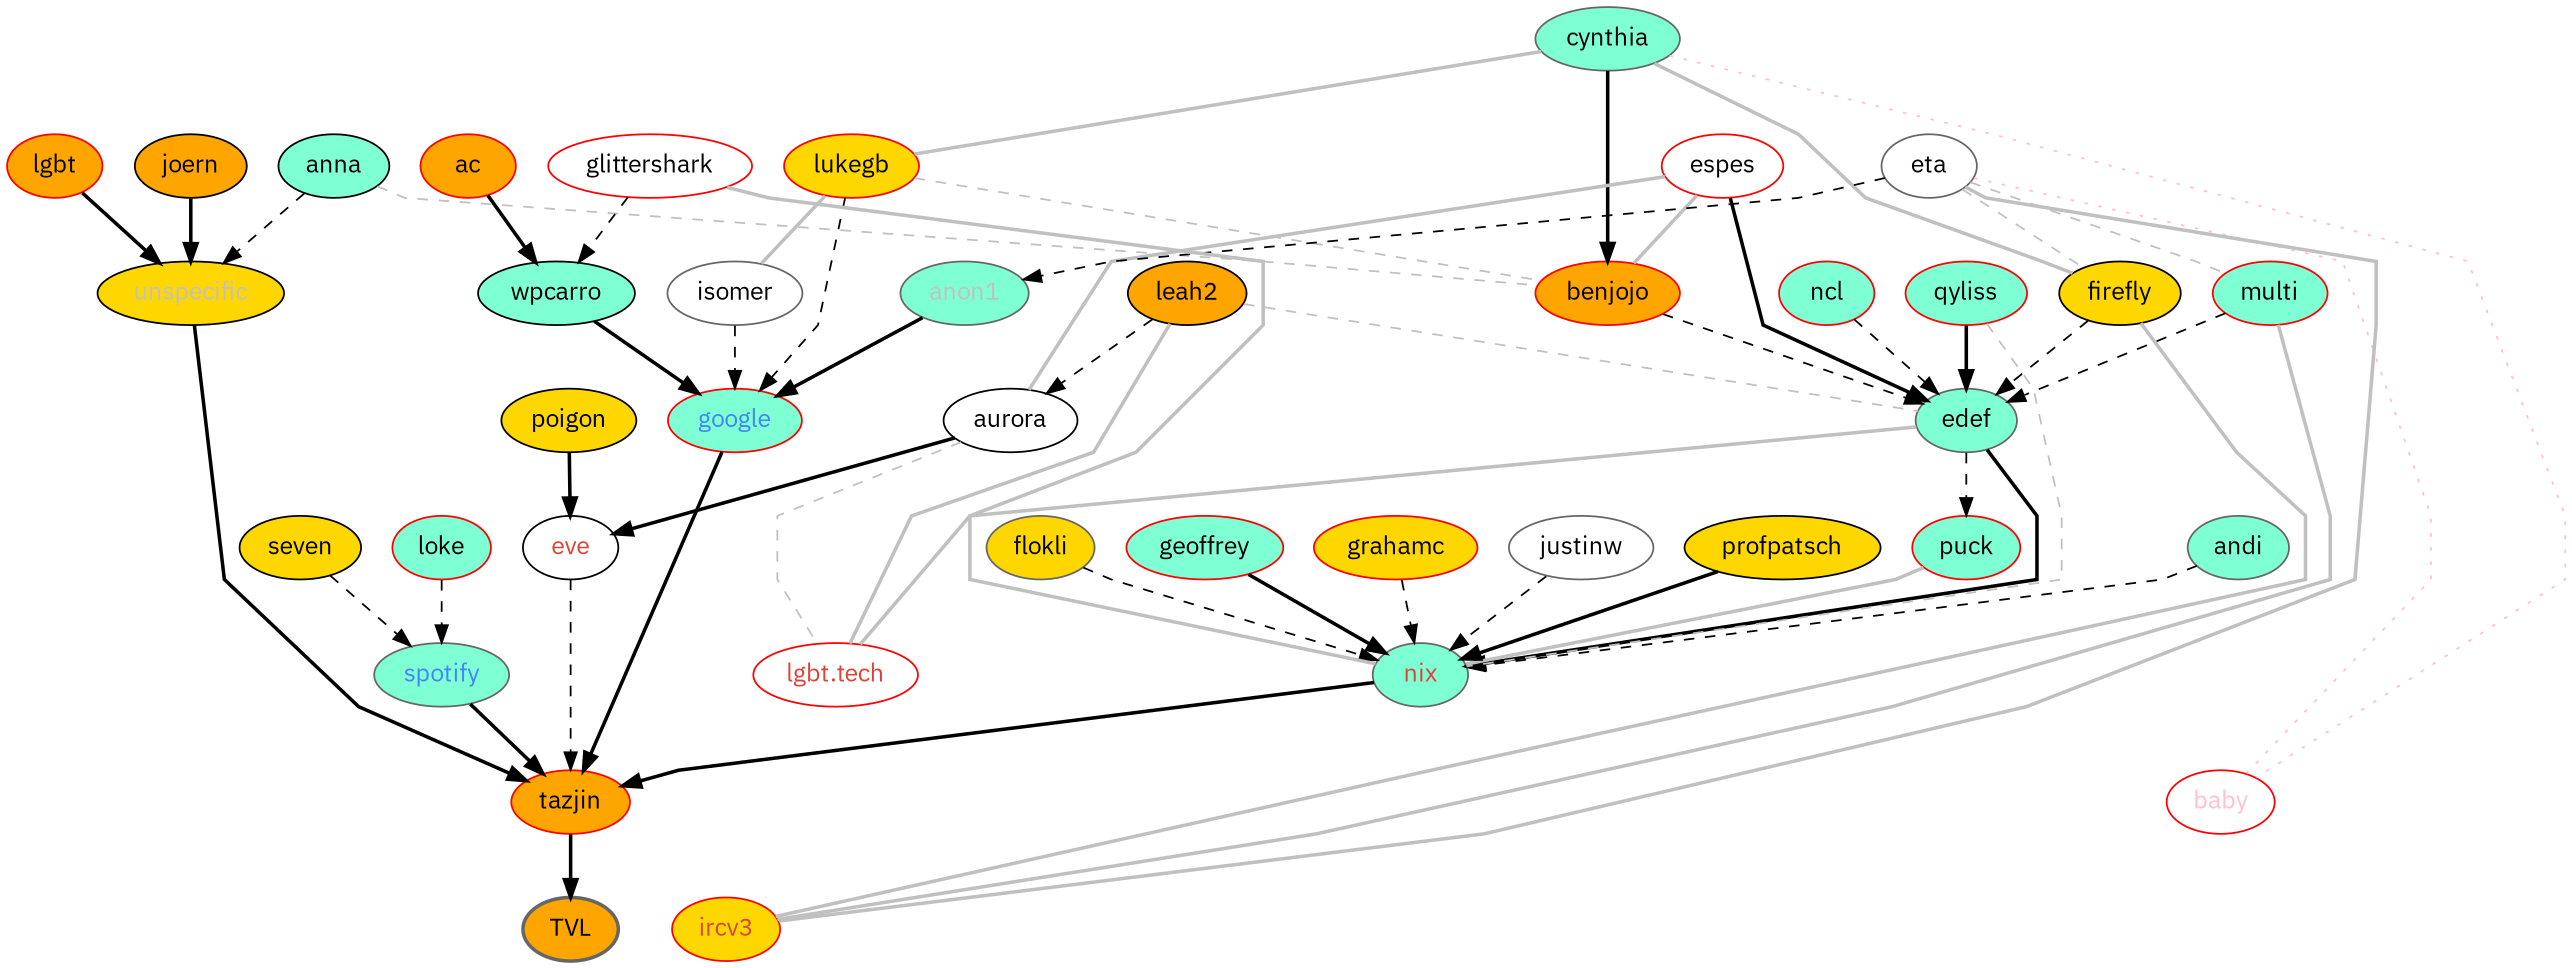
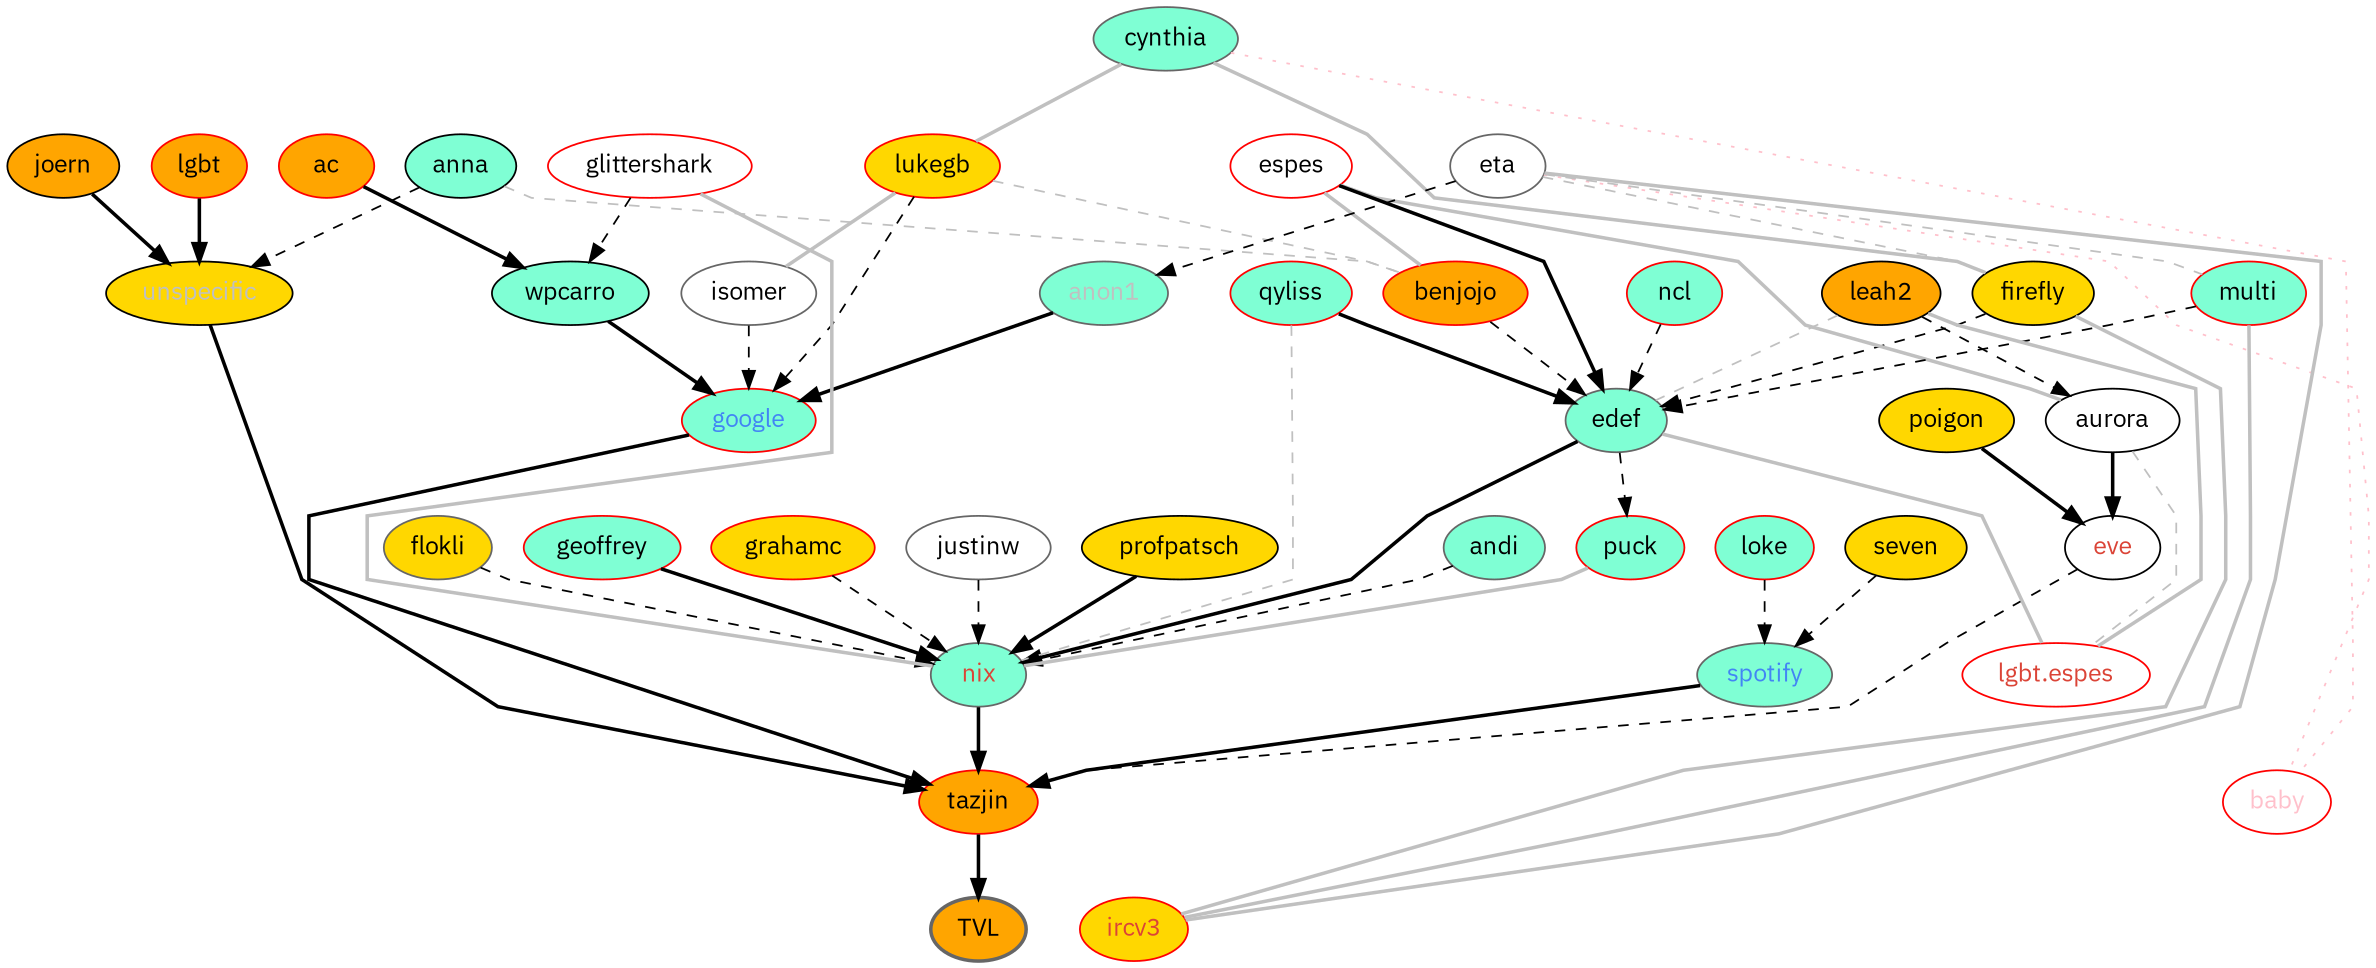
  digraph {
    fontname="IBM Plex Sans"
    splines=polyline
    node [color=red fillcolor=aquamarine fontname="IBM Plex Sans" style=filled]
    edge [fontname="IBM Plex Sans" style=bold]
    TVL [color=gray40 fillcolor=orange style="bold,filled"]
    tazjin [fillcolor=orange]
    wpcarro [color=black]
    google [fontcolor="#4285f4"]
    ac [fillcolor=orange]
    andi [color=gray40]
    nix [color=gray40 fontcolor="#DB4437"]
    anna [color=black]
    unspecific [color=black fillcolor=gold fontcolor=grey]
    benjojo [fillcolor=orange]
    anon1 [color=gray40 fontcolor=grey]
    aurora [color=black fillcolor=white]
    eve [color=black fillcolor=white fontcolor="#DB4437"]
-   n14 [fillcolor=white fontcolor="#DB4437" label="lgbt.tech"]
+   n14 [fillcolor=white fontcolor="#DB4437" label="lgbt.espes"]
    edef [color=gray40]
    puck
    cynthia [color=gray40]
    firefly [color=black fillcolor=gold]
    lukegb [fillcolor=gold]
    baby [fillcolor=white fontcolor=pink]
    ircv3 [fillcolor=gold fontcolor="#DB4437"]
    isomer [color=gray40 fillcolor=white]
    espes [fillcolor=white]
    eta [color=gray40 fillcolor=white]
    multi
    flokli [color=gray40 fillcolor=gold]
    geoffrey
    glittershark [fillcolor=white]
    grahamc [fillcolor=gold]
    joern [color=black fillcolor=orange]
    justinw [color=gray40 fillcolor=white]
    leah2 [color=black fillcolor=orange]
    spotify [color=gray40 fontcolor="#4285f4"]
    loke
    n35 [fillcolor=orange label=lgbt]
    ncl
    poigon [color=black fillcolor=gold]
    profpatsch [color=black fillcolor=gold]
    qyliss
    seven [color=black fillcolor=gold]
    tazjin -> TVL
    wpcarro -> google
    google -> tazjin
    ac -> wpcarro
    andi -> nix [style=dashed]
    nix -> tazjin
    anna -> unspecific [style=dashed]
    anna -> benjojo [arrowhead=none color=grey style=dashed weight=0]
    unspecific -> tazjin
    benjojo -> edef [style=dashed]
    anon1 -> google
    aurora -> eve
    aurora -> n14 [arrowhead=none color=grey style=dashed weight=0]
    eve -> tazjin [style=dashed]
    edef -> nix
    edef -> n14 [arrowhead=none color=grey weight=0]
    edef -> puck [style=dashed]
    puck -> nix [arrowhead=none color=grey weight=0]
-   cynthia -> benjojo
    cynthia -> firefly [arrowhead=none color=grey weight=0]
    cynthia -> lukegb [arrowhead=none color=grey weight=0]
    cynthia -> baby [arrowhead=none color=pink style=dotted weight=0]
    firefly -> edef [style=dashed]
    firefly -> ircv3 [arrowhead=none color=grey weight=0]
    lukegb -> google [style=dashed]
    lukegb -> benjojo [arrowhead=none color=grey style=dashed weight=0]
    lukegb -> isomer [arrowhead=none color=grey weight=0]
    isomer -> google [style=dashed]
    espes -> benjojo [arrowhead=none color=grey weight=0]
    espes -> aurora [arrowhead=none color=grey weight=0]
    espes -> edef
    eta -> anon1 [style=dashed]
    eta -> firefly [arrowhead=none color=grey style=dashed weight=0]
    eta -> baby [arrowhead=none color=pink style=dotted weight=0]
    eta -> ircv3 [arrowhead=none color=grey weight=0]
    eta -> multi [arrowhead=none color=grey style=dashed weight=0]
    multi -> edef [style=dashed]
    multi -> ircv3 [arrowhead=none color=grey weight=0]
    flokli -> nix [style=dashed]
    geoffrey -> nix
    glittershark -> wpcarro [style=dashed]
    glittershark -> nix [arrowhead=none color=grey weight=0]
    grahamc -> nix [style=dashed]
    joern -> unspecific
    justinw -> nix [style=dashed]
    leah2 -> aurora [style=dashed]
    leah2 -> n14 [arrowhead=none color=grey weight=0]
    leah2 -> edef [arrowhead=none color=grey style=dashed weight=0]
    spotify -> tazjin
    loke -> spotify [style=dashed]
    n35 -> unspecific
    ncl -> edef [style=dashed]
    poigon -> eve
    profpatsch -> nix
    qyliss -> nix [arrowhead=none color=grey style=dashed weight=0]
    qyliss -> edef
    seven -> spotify [style=dashed]
  }
